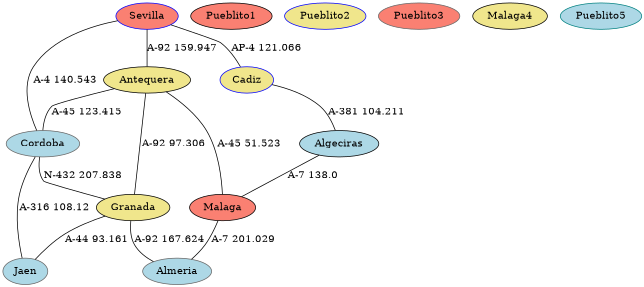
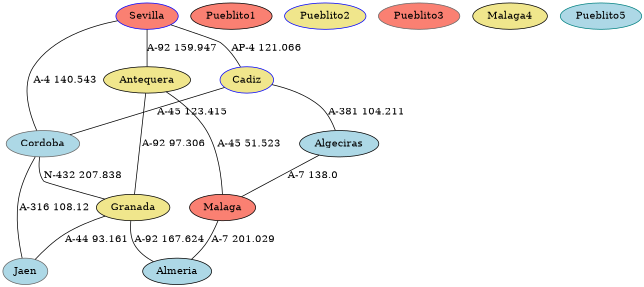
  strict graph {
    node [color=black fillcolor=khaki style=filled]
    edge [color=black]
    n1 [color=blue fillcolor=salmon label=Sevilla]
    n2 [color=blue label=Cadiz]
    n3 [color=gray40 fillcolor=lightblue label=Cordoba]
    n4 [label=Antequera]
    n5 [fillcolor=lightblue label=Algeciras]
    n6 [label=Granada]
    n7 [color=gray40 fillcolor=lightblue label=Jaen]
    n8 [fillcolor=salmon label=Malaga]
-   n9 [color=gray40 fillcolor=lightblue label=Almeria]
+   n9 [fillcolor=lightblue label=Almeria]
    n10 [fillcolor=salmon label=Pueblito1]
    n11 [color=blue label=Pueblito2]
    n12 [color=gray40 fillcolor=salmon label=Pueblito3]
    n13 [label=Malaga4]
    n14 [color=teal fillcolor=lightblue label=Pueblito5]
    n1 -- n2 [label="AP-4 121.066"]
    n1 -- n3 [label="A-4 140.543"]
    n1 -- n4 [label="A-92 159.947"]
    n2 -- n5 [label="A-381 104.211"]
    n3 -- n6 [label="N-432 207.838"]
    n3 -- n7 [label="A-316 108.12"]
-   n4 -- n3 [label="A-45 123.415"]
+   n2 -- n3 [label="A-45 123.415"]
    n4 -- n6 [label="A-92 97.306"]
    n4 -- n8 [label="A-45 51.523"]
    n5 -- n8 [label="A-7 138.0"]
    n6 -- n7 [label="A-44 93.161"]
    n6 -- n9 [label="A-92 167.624"]
    n8 -- n9 [label="A-7 201.029"]
  }
